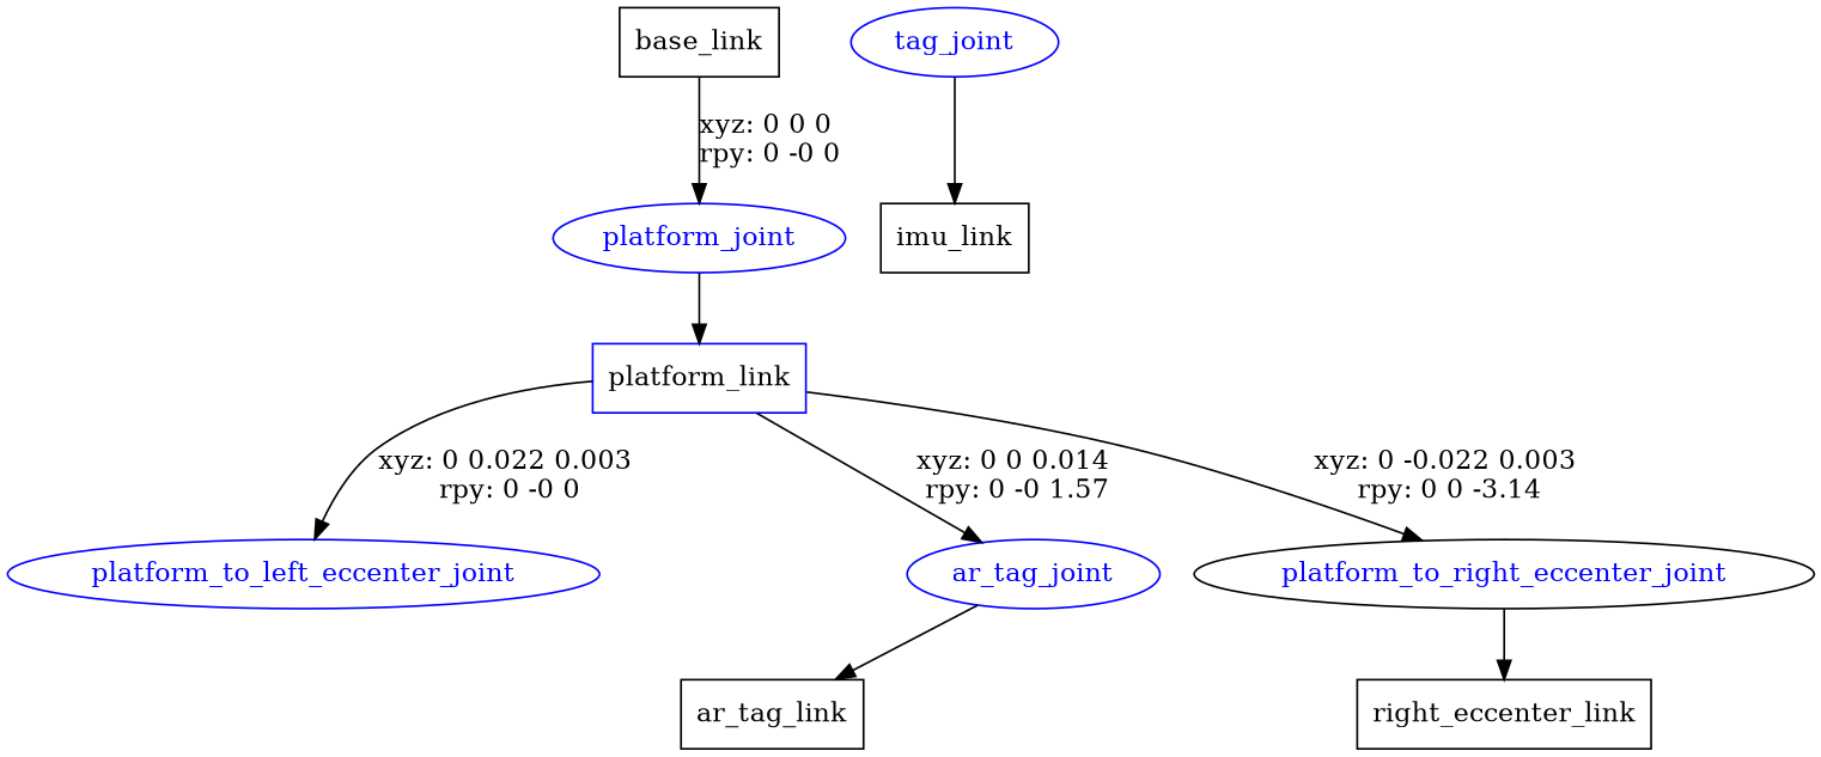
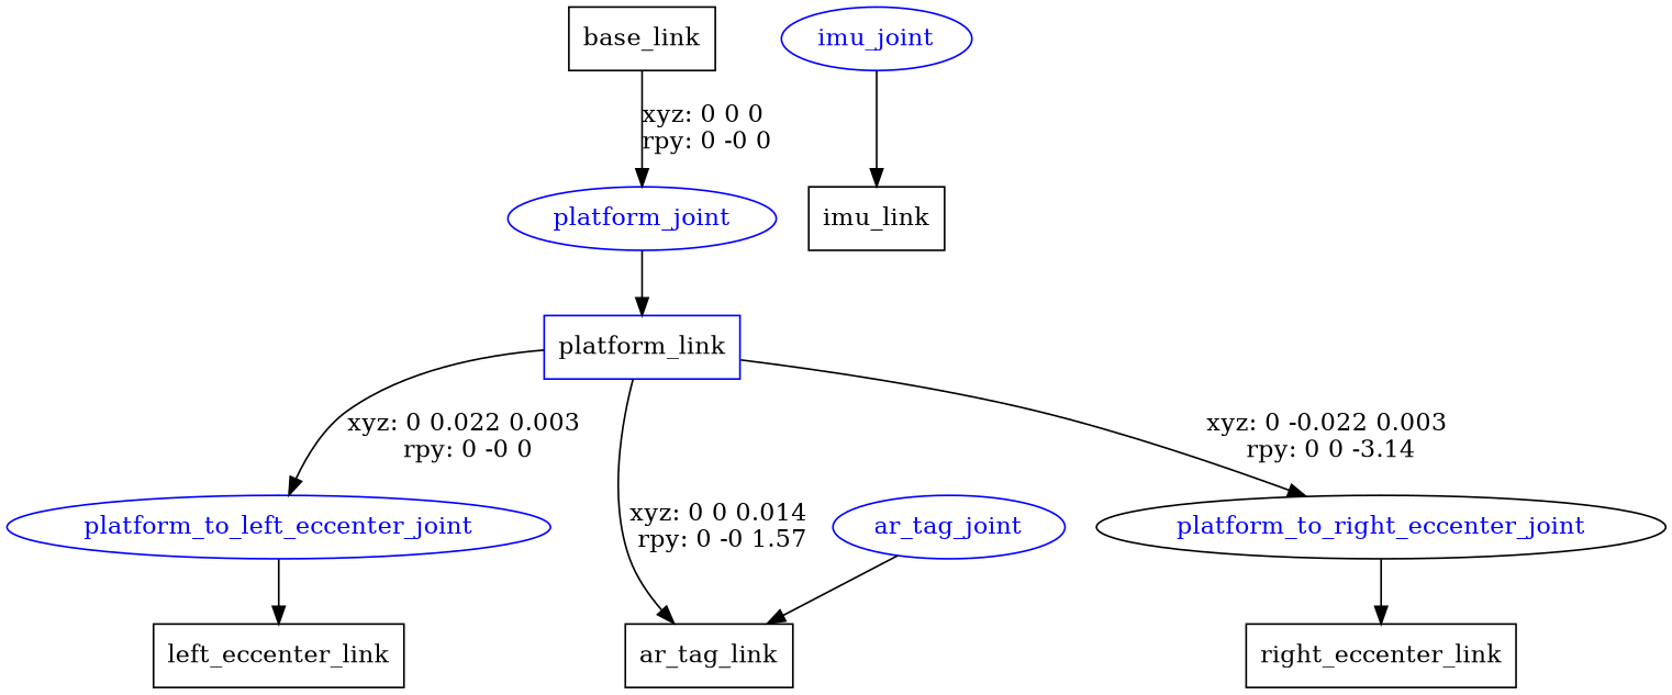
  digraph {
    node [shape=box]
    n1 [label=base_link]
    platform_joint [color=blue fontcolor=blue shape=ellipse]
    n3 [color=blue label=platform_link]
    ar_tag_joint [color=blue fontcolor=blue shape=ellipse]
    platform_to_left_eccenter_joint [color=blue fontcolor=blue shape=ellipse]
    platform_to_right_eccenter_joint [color=black fontcolor=blue shape=ellipse]
    n7 [label=ar_tag_link]
-   imu_joint [color=blue fontcolor=blue shape=ellipse label=tag_joint]
+   imu_joint [color=blue fontcolor=blue shape=ellipse]
    n9 [label=imu_link]
+   n10 [label=left_eccenter_link]
    n11 [label=right_eccenter_link]
    n1 -> platform_joint [label="xyz: 0 0 0 \nrpy: 0 -0 0"]
    platform_joint -> n3
-   n3 -> ar_tag_joint [label="xyz: 0 0 0.014 \nrpy: 0 -0 1.57"]
+   n3 -> n7 [label="xyz: 0 0 0.014 \nrpy: 0 -0 1.57"]
    n3 -> platform_to_left_eccenter_joint [label="xyz: 0 0.022 0.003 \nrpy: 0 -0 0"]
    n3 -> platform_to_right_eccenter_joint [label="xyz: 0 -0.022 0.003 \nrpy: 0 0 -3.14"]
    ar_tag_joint -> n7
+   platform_to_left_eccenter_joint -> n10
    platform_to_right_eccenter_joint -> n11
    imu_joint -> n9
  }
